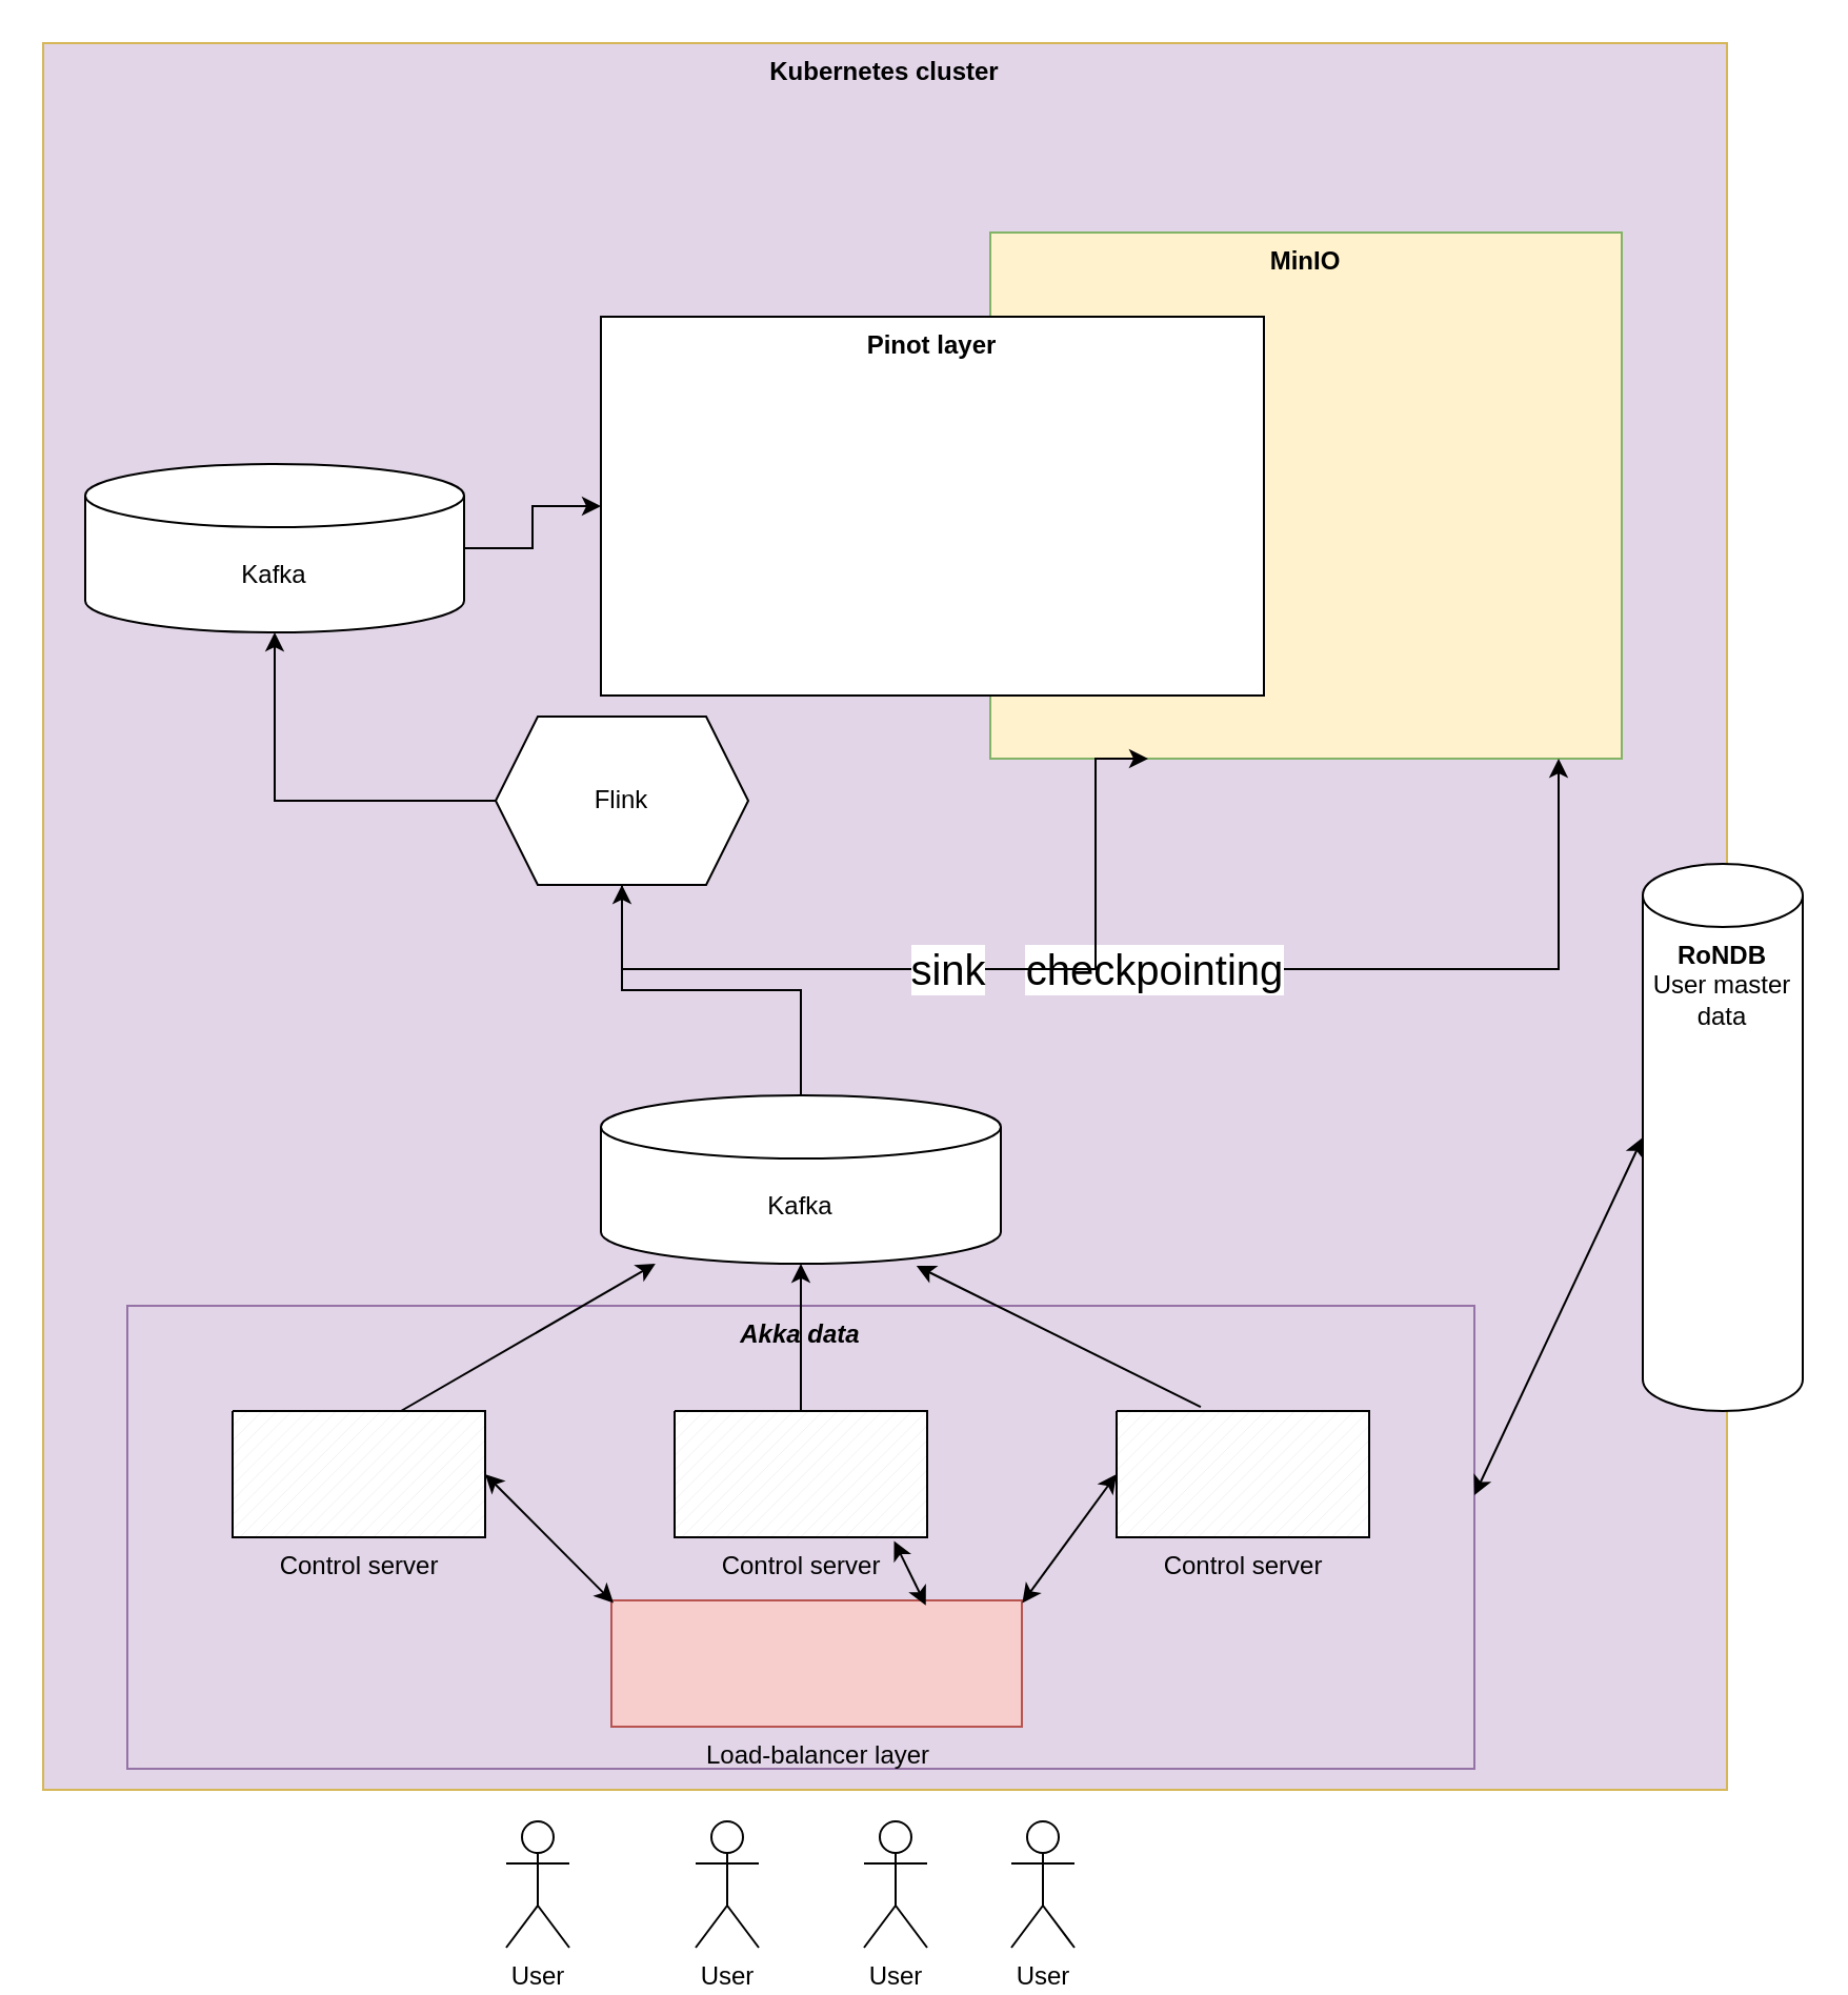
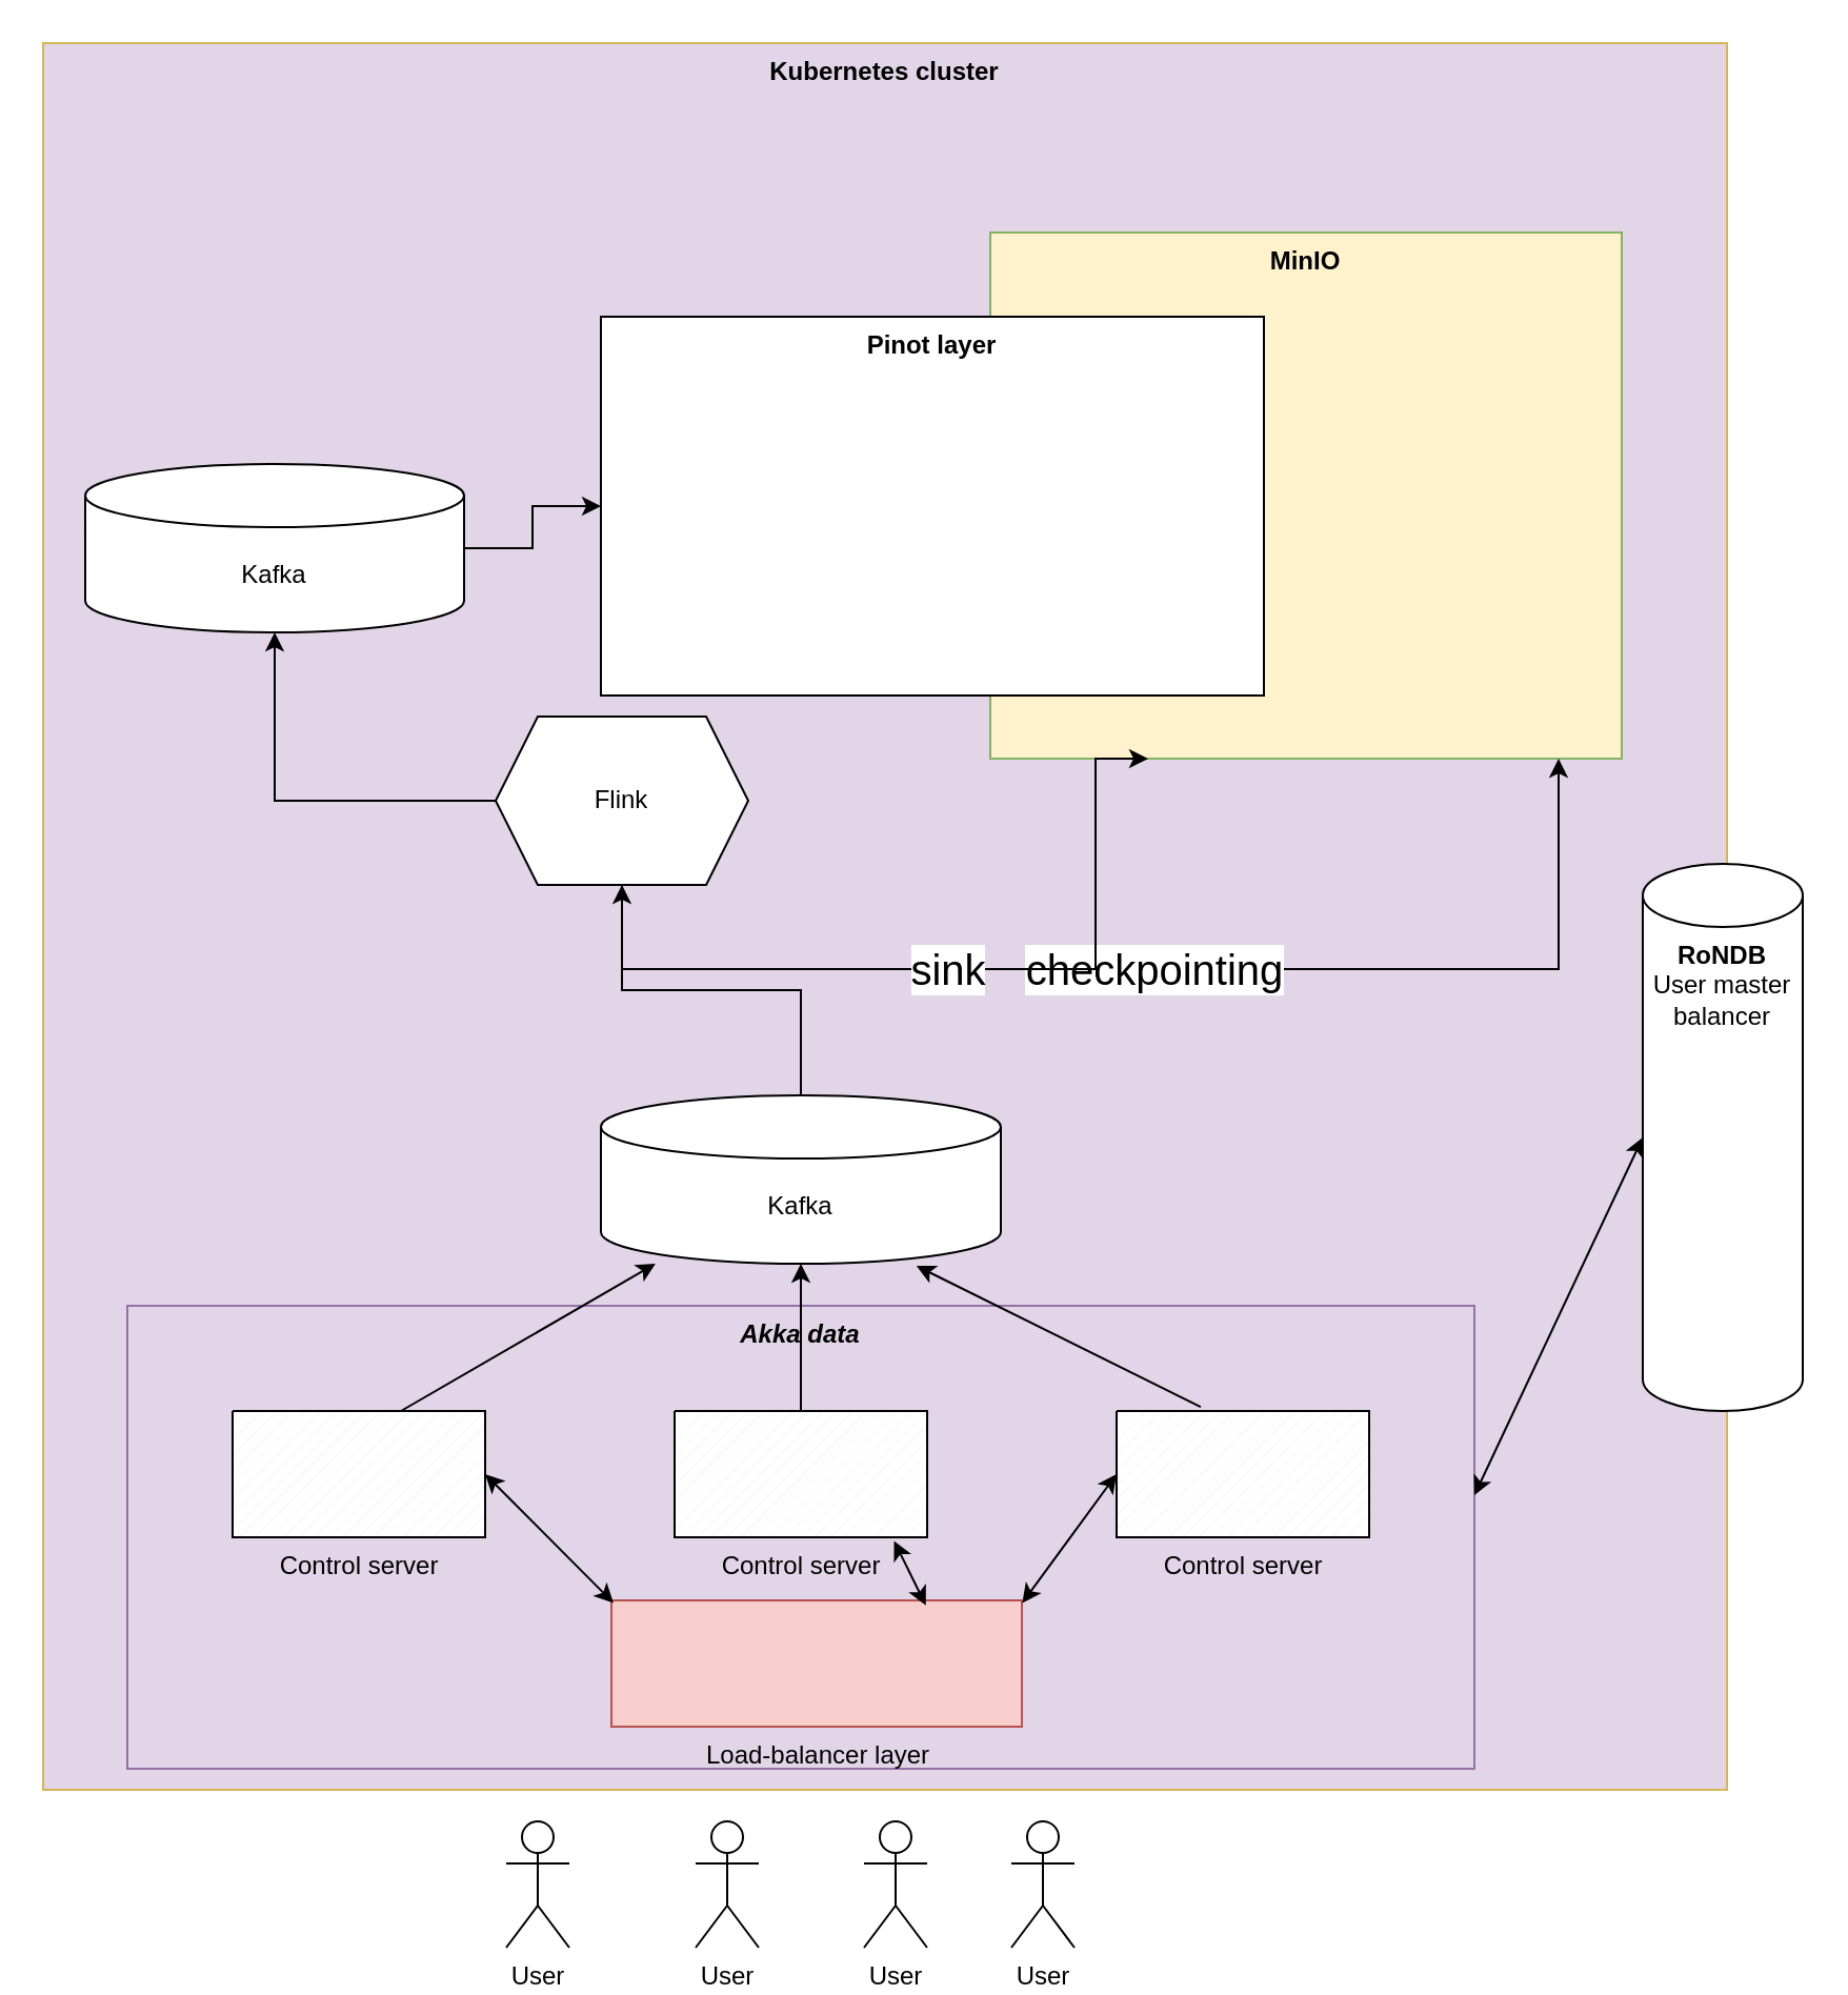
  <mxCell id="0" />
  <mxCell id="1" parent="0" />
  <mxCell id="2" value="&lt;b&gt;Kubernetes cluster&lt;/b&gt;" style="rounded=0;whiteSpace=wrap;html=1;verticalAlign=top;fillColor=#e1d5e7;strokeColor=#d6b656;" vertex="1" parent="1"><mxGeometry x="20" y="20" width="800" height="830" as="geometry" /></mxCell>
  <mxCell id="3" value="&lt;b&gt;&lt;i&gt;Akka data&lt;/i&gt;&lt;/b&gt;" style="rounded=0;whiteSpace=wrap;html=1;verticalAlign=top;fillColor=#e1d5e7;strokeColor=#9673a6;" vertex="1" parent="1"><mxGeometry x="60" y="620" width="640" height="220" as="geometry" /></mxCell>
  <mxCell id="4" value="Control server" style="verticalLabelPosition=bottom;verticalAlign=top;html=1;shape=mxgraph.basic.patternFillRect;fillStyle=diag;step=5;fillStrokeWidth=0.2;fillStrokeColor=#dddddd;" vertex="1" parent="1"><mxGeometry x="110" y="670" width="120" height="60" as="geometry" /></mxCell>
  <mxCell id="5" style="edgeStyle=orthogonalEdgeStyle;rounded=0;orthogonalLoop=1;jettySize=auto;html=1;" edge="1" parent="1" source="6" target="19"><mxGeometry relative="1" as="geometry" /></mxCell>
  <mxCell id="6" value="Control server" style="verticalLabelPosition=bottom;verticalAlign=top;html=1;shape=mxgraph.basic.patternFillRect;fillStyle=diag;step=5;fillStrokeWidth=0.2;fillStrokeColor=#dddddd;" vertex="1" parent="1"><mxGeometry x="320" y="670" width="120" height="60" as="geometry" /></mxCell>
  <mxCell id="7" value="Load-balancer layer" style="verticalLabelPosition=bottom;verticalAlign=top;html=1;shape=mxgraph.basic.rect;fillColor2=none;strokeWidth=1;size=20;indent=5;fillColor=#f8cecc;strokeColor=#b85450;" vertex="1" parent="1"><mxGeometry x="290" y="760" width="195" height="60" as="geometry" /></mxCell>
  <mxCell id="8" value="Control server" style="verticalLabelPosition=bottom;verticalAlign=top;html=1;shape=mxgraph.basic.patternFillRect;fillStyle=diag;step=5;fillStrokeWidth=0.2;fillStrokeColor=#dddddd;" vertex="1" parent="1"><mxGeometry x="530" y="670" width="120" height="60" as="geometry" /></mxCell>
  <mxCell id="9" value="User" style="shape=umlActor;verticalLabelPosition=bottom;verticalAlign=top;html=1;outlineConnect=0;" vertex="1" parent="1"><mxGeometry x="240" y="865" width="30" height="60" as="geometry" /></mxCell>
  <mxCell id="10" value="User" style="shape=umlActor;verticalLabelPosition=bottom;verticalAlign=top;html=1;outlineConnect=0;" vertex="1" parent="1"><mxGeometry x="330" y="865" width="30" height="60" as="geometry" /></mxCell>
  <mxCell id="11" value="User" style="shape=umlActor;verticalLabelPosition=bottom;verticalAlign=top;html=1;outlineConnect=0;" vertex="1" parent="1"><mxGeometry x="410" y="865" width="30" height="60" as="geometry" /></mxCell>
  <mxCell id="12" value="" style="endArrow=classic;startArrow=classic;html=1;exitX=1;exitY=0.5;exitDx=0;exitDy=0;exitPerimeter=0;entryX=0.005;entryY=0.02;entryDx=0;entryDy=0;entryPerimeter=0;" edge="1" parent="1" source="4" target="7"><mxGeometry width="50" height="50" relative="1" as="geometry"><mxPoint x="310" y="800" as="sourcePoint" /><mxPoint x="280" y="770" as="targetPoint" /></mxGeometry></mxCell>
  <mxCell id="13" value="" style="endArrow=classic;startArrow=classic;html=1;exitX=0.766;exitY=0.039;exitDx=0;exitDy=0;exitPerimeter=0;entryX=0.869;entryY=1.029;entryDx=0;entryDy=0;entryPerimeter=0;" edge="1" parent="1" source="7" target="6"><mxGeometry width="50" height="50" relative="1" as="geometry"><mxPoint x="400" y="780" as="sourcePoint" /><mxPoint x="450" y="730" as="targetPoint" /></mxGeometry></mxCell>
  <mxCell id="14" value="" style="endArrow=classic;startArrow=classic;html=1;exitX=1.001;exitY=0.02;exitDx=0;exitDy=0;exitPerimeter=0;entryX=0;entryY=0.5;entryDx=0;entryDy=0;entryPerimeter=0;" edge="1" parent="1" source="7" target="8"><mxGeometry width="50" height="50" relative="1" as="geometry"><mxPoint x="480" y="770" as="sourcePoint" /><mxPoint x="530" y="720" as="targetPoint" /></mxGeometry></mxCell>
  <mxCell id="15" value="User" style="shape=umlActor;verticalLabelPosition=bottom;verticalAlign=top;html=1;outlineConnect=0;" vertex="1" parent="1"><mxGeometry x="480" y="865" width="30" height="60" as="geometry" /></mxCell>
- <mxCell id="16" value="&lt;b&gt;RoNDB&lt;/b&gt;&lt;br&gt;User master data" style="shape=cylinder3;whiteSpace=wrap;html=1;boundedLbl=1;backgroundOutline=1;size=15;verticalAlign=top;" vertex="1" parent="1"><mxGeometry x="780" y="410" width="76" height="260" as="geometry" /></mxCell>
+ <mxCell id="16" value="&lt;b&gt;RoNDB&lt;/b&gt;&lt;br&gt;User master balancer" style="shape=cylinder3;whiteSpace=wrap;html=1;boundedLbl=1;backgroundOutline=1;size=15;verticalAlign=top;" vertex="1" parent="1"><mxGeometry x="780" y="410" width="76" height="260" as="geometry" /></mxCell>
  <mxCell id="17" value="" style="endArrow=classic;startArrow=classic;html=1;entryX=0;entryY=0.5;entryDx=0;entryDy=0;entryPerimeter=0;" edge="1" parent="1" target="16"><mxGeometry width="50" height="50" relative="1" as="geometry"><mxPoint x="700" y="710" as="sourcePoint" /><mxPoint x="560" y="630" as="targetPoint" /></mxGeometry></mxCell>
  <mxCell id="18" style="edgeStyle=orthogonalEdgeStyle;rounded=0;orthogonalLoop=1;jettySize=auto;html=1;" edge="1" parent="1" source="19" target="26"><mxGeometry relative="1" as="geometry" /></mxCell>
  <mxCell id="19" value="Kafka" style="shape=cylinder3;whiteSpace=wrap;html=1;boundedLbl=1;backgroundOutline=1;size=15;verticalAlign=middle;" vertex="1" parent="1"><mxGeometry x="285" y="520" width="190" height="80" as="geometry" /></mxCell>
  <mxCell id="20" value="" style="endArrow=classic;html=1;" edge="1" parent="1" target="19"><mxGeometry width="50" height="50" relative="1" as="geometry"><mxPoint x="190" y="670" as="sourcePoint" /><mxPoint x="240" y="620" as="targetPoint" /></mxGeometry></mxCell>
  <mxCell id="21" value="" style="endArrow=classic;html=1;exitX=0.333;exitY=-0.033;exitDx=0;exitDy=0;exitPerimeter=0;entryX=0.789;entryY=1.013;entryDx=0;entryDy=0;entryPerimeter=0;" edge="1" parent="1" source="8" target="19"><mxGeometry width="50" height="50" relative="1" as="geometry"><mxPoint x="430" y="610" as="sourcePoint" /><mxPoint x="480" y="560" as="targetPoint" /></mxGeometry></mxCell>
  <mxCell id="22" value="&lt;b&gt;MinIO&lt;/b&gt;" style="rounded=0;whiteSpace=wrap;html=1;verticalAlign=top;fillColor=#fff2cc;strokeColor=#82b366;" vertex="1" parent="1"><mxGeometry x="470" y="110" width="300" height="250" as="geometry" /></mxCell>
  <mxCell id="23" value="&lt;font style=&quot;font-size: 20px&quot;&gt;checkpointing&lt;/font&gt;" style="edgeStyle=orthogonalEdgeStyle;rounded=0;orthogonalLoop=1;jettySize=auto;html=1;" edge="1" parent="1" source="26" target="22"><mxGeometry relative="1" as="geometry"><Array as="points"><mxPoint x="740" y="460" /></Array></mxGeometry></mxCell>
  <mxCell id="24" style="edgeStyle=orthogonalEdgeStyle;rounded=0;orthogonalLoop=1;jettySize=auto;html=1;" edge="1" parent="1" source="26" target="28"><mxGeometry relative="1" as="geometry" /></mxCell>
  <mxCell id="25" value="&lt;font style=&quot;font-size: 20px&quot;&gt;sink&lt;/font&gt;" style="edgeStyle=orthogonalEdgeStyle;rounded=0;orthogonalLoop=1;jettySize=auto;html=1;entryX=0.25;entryY=1;entryDx=0;entryDy=0;" edge="1" parent="1" source="26" target="22"><mxGeometry relative="1" as="geometry"><Array as="points"><mxPoint x="520" y="460" /><mxPoint x="520" y="360" /></Array></mxGeometry></mxCell>
  <mxCell id="26" value="Flink" style="shape=hexagon;perimeter=hexagonPerimeter2;whiteSpace=wrap;html=1;fixedSize=1;verticalAlign=middle;" vertex="1" parent="1"><mxGeometry x="235" y="340" width="120" height="80" as="geometry" /></mxCell>
  <mxCell id="27" style="edgeStyle=orthogonalEdgeStyle;rounded=0;orthogonalLoop=1;jettySize=auto;html=1;" edge="1" parent="1" source="28" target="29"><mxGeometry relative="1" as="geometry" /></mxCell>
  <mxCell id="28" value="Kafka" style="shape=cylinder3;whiteSpace=wrap;html=1;boundedLbl=1;backgroundOutline=1;size=15;verticalAlign=middle;" vertex="1" parent="1"><mxGeometry x="40" y="220" width="180" height="80" as="geometry" /></mxCell>
  <mxCell id="29" value="&lt;b&gt;Pinot layer&lt;/b&gt;" style="rounded=0;whiteSpace=wrap;html=1;verticalAlign=top;" vertex="1" parent="1"><mxGeometry x="285" y="150" width="315" height="180" as="geometry" /></mxCell>
